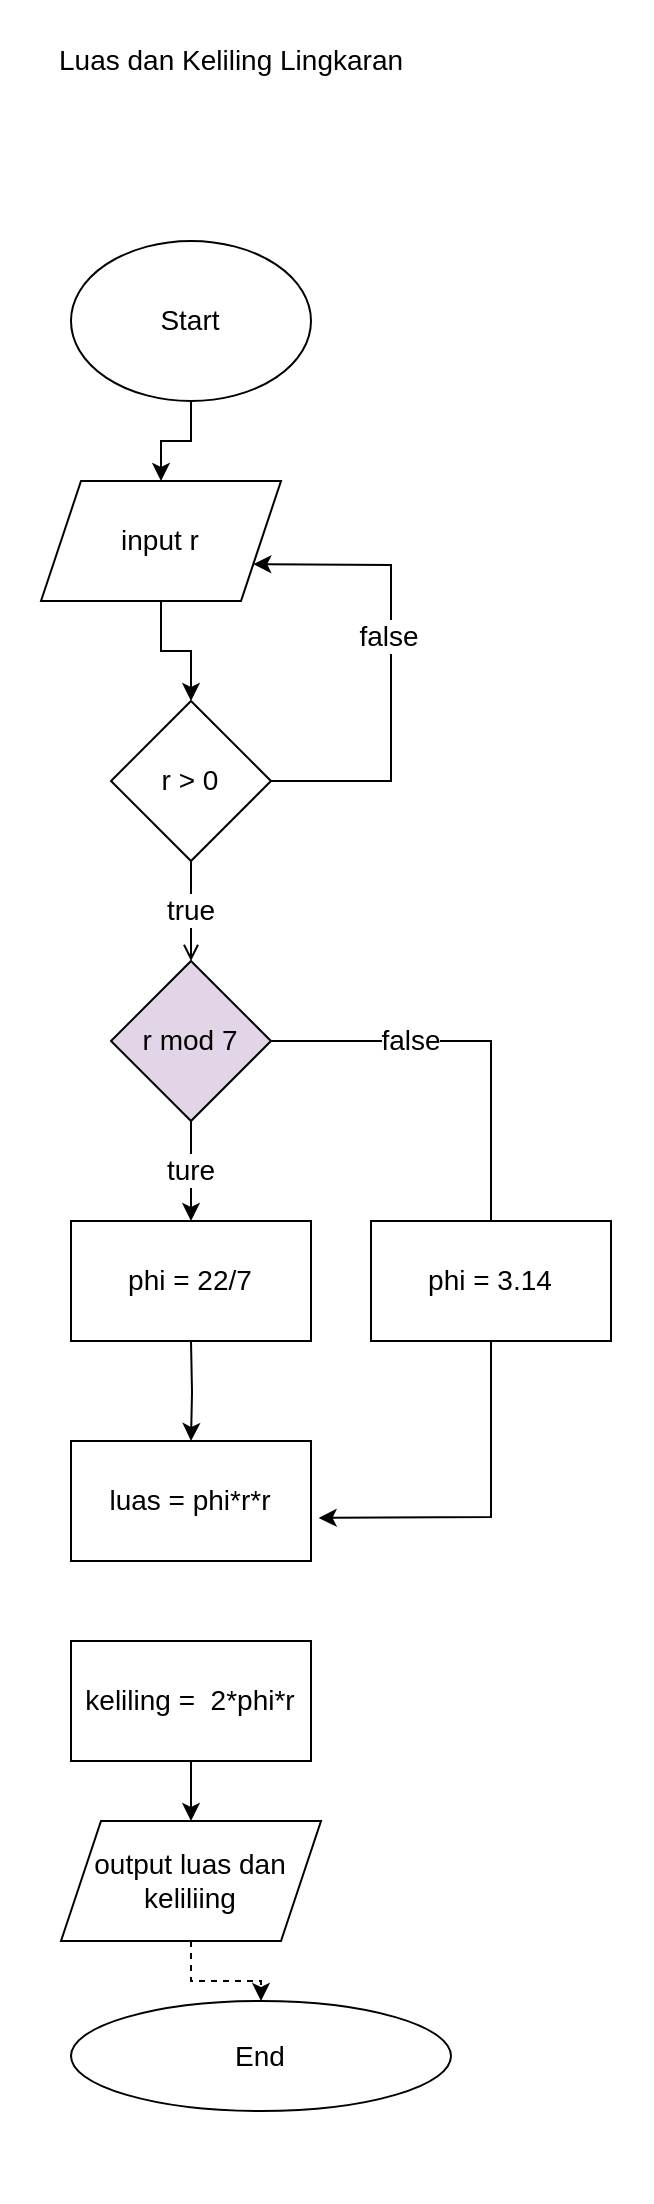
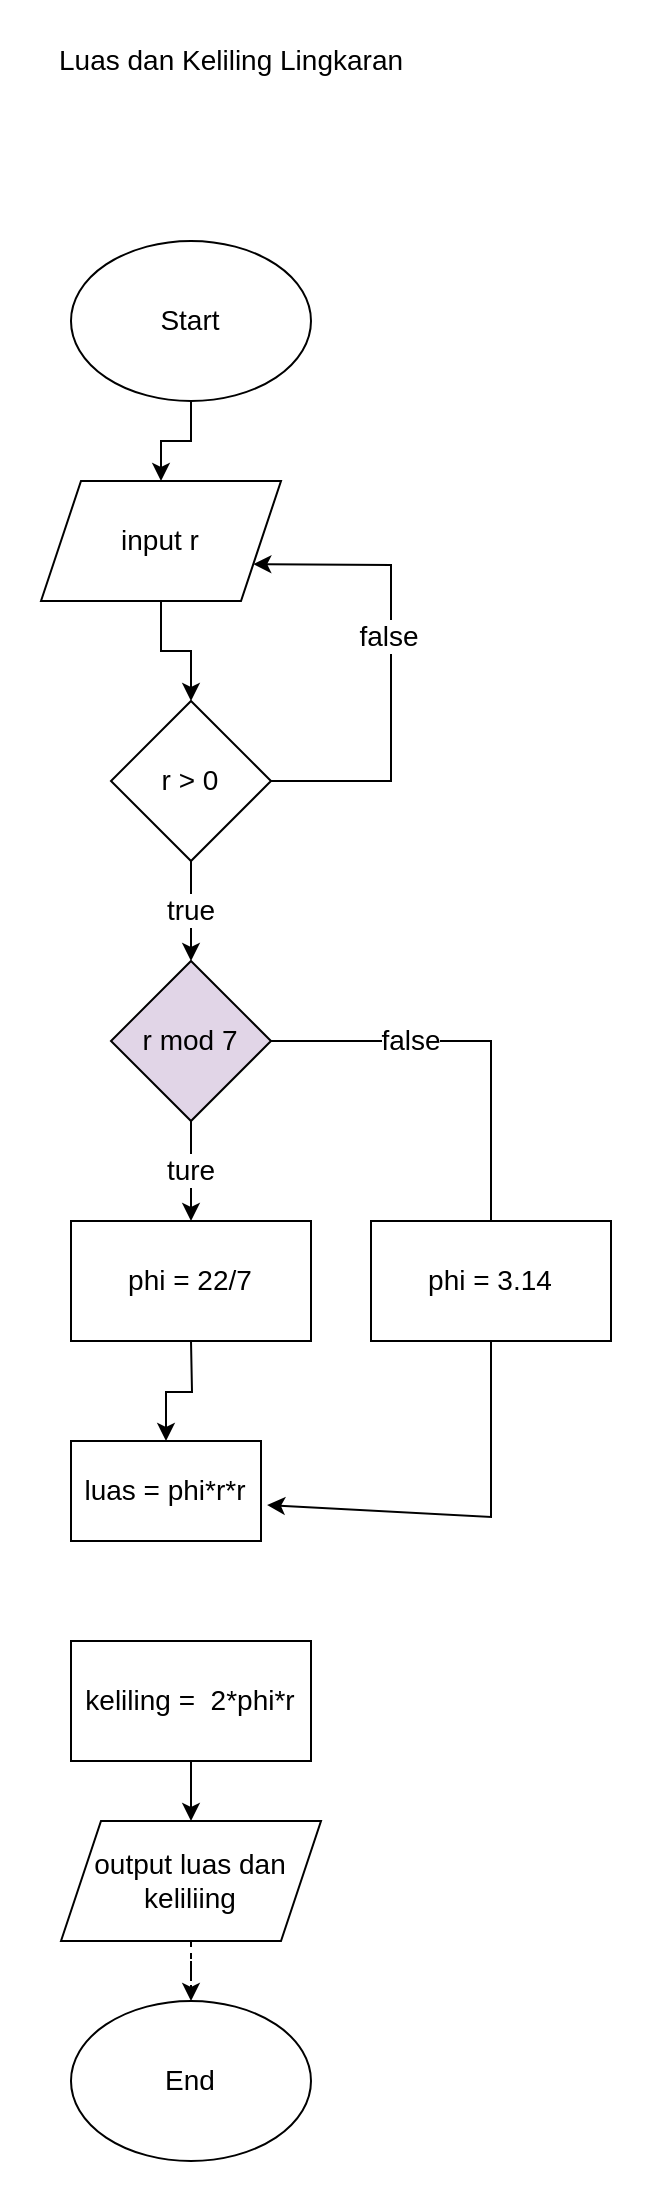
  <mxCell id="0" />
  <mxCell id="1" parent="0" />
  <mxCell id="2" value="&lt;font style=&quot;font-size: 14px&quot;&gt;Luas dan Keliling Lingkaran&lt;/font&gt;" style="text;html=1;align=center;verticalAlign=middle;resizable=0;points=[];autosize=1;strokeColor=none;fillColor=none;" parent="1" vertex="1"><mxGeometry x="20" y="20" width="190" height="20" as="geometry" /></mxCell>
  <mxCell id="3" value="" style="edgeStyle=orthogonalEdgeStyle;rounded=0;orthogonalLoop=1;jettySize=auto;html=1;fontSize=14;" parent="1" source="4" target="6" edge="1"><mxGeometry relative="1" as="geometry" /></mxCell>
  <mxCell id="4" value="Start" style="ellipse;whiteSpace=wrap;html=1;fontSize=14;" parent="1" vertex="1"><mxGeometry x="35" y="120" width="120" height="80" as="geometry" /></mxCell>
  <mxCell id="5" value="" style="edgeStyle=orthogonalEdgeStyle;rounded=0;orthogonalLoop=1;jettySize=auto;html=1;fontSize=14;" parent="1" source="6" target="8" edge="1"><mxGeometry relative="1" as="geometry" /></mxCell>
  <mxCell id="6" value="input r" style="shape=parallelogram;perimeter=parallelogramPerimeter;whiteSpace=wrap;html=1;fixedSize=1;fontSize=14;" parent="1" vertex="1"><mxGeometry x="20" y="240" width="120" height="60" as="geometry" /></mxCell>
- <mxCell id="7" value="true" style="edgeStyle=orthogonalEdgeStyle;rounded=0;orthogonalLoop=1;jettySize=auto;html=1;fontSize=14;endArrow=open;" parent="1" source="8" target="10" edge="1"><mxGeometry relative="1" as="geometry" /></mxCell>
+ <mxCell id="7" value="true" style="edgeStyle=orthogonalEdgeStyle;rounded=0;orthogonalLoop=1;jettySize=auto;html=1;fontSize=14;" parent="1" source="8" target="10" edge="1"><mxGeometry relative="1" as="geometry" /></mxCell>
  <mxCell id="8" value="r &amp;gt; 0" style="rhombus;whiteSpace=wrap;html=1;fontSize=14;" parent="1" vertex="1"><mxGeometry x="55" y="350" width="80" height="80" as="geometry" /></mxCell>
  <mxCell id="9" value="ture" style="edgeStyle=orthogonalEdgeStyle;rounded=0;orthogonalLoop=1;jettySize=auto;html=1;fontSize=14;" parent="1" source="10" edge="1"><mxGeometry relative="1" as="geometry"><mxPoint x="95" y="610" as="targetPoint" /></mxGeometry></mxCell>
  <mxCell id="10" value="r mod 7" style="rhombus;whiteSpace=wrap;html=1;fontSize=14;fillColor=#e1d5e7;" parent="1" vertex="1"><mxGeometry x="55" y="480" width="80" height="80" as="geometry" /></mxCell>
  <mxCell id="11" value="" style="edgeStyle=orthogonalEdgeStyle;rounded=0;orthogonalLoop=1;jettySize=auto;html=1;fontSize=14;" parent="1" target="13" edge="1"><mxGeometry relative="1" as="geometry"><mxPoint x="95" y="670" as="sourcePoint" /></mxGeometry></mxCell>
  <mxCell id="12" value="false" style="endArrow=none;html=1;rounded=0;fontSize=14;" parent="1" edge="1"><mxGeometry x="-0.3" width="50" height="50" relative="1" as="geometry"><mxPoint x="135" y="520" as="sourcePoint" /><mxPoint x="245" y="610" as="targetPoint" /><Array as="points"><mxPoint x="245" y="520" /><mxPoint x="245" y="580" /></Array><mxPoint as="offset" /></mxGeometry></mxCell>
- <mxCell id="13" value="luas = phi*r*r" style="rounded=0;whiteSpace=wrap;html=1;fontSize=14;" parent="1" vertex="1"><mxGeometry x="35" y="720" width="120" height="60" as="geometry" /></mxCell>
+ <mxCell id="13" value="luas = phi*r*r" style="rounded=0;whiteSpace=wrap;html=1;fontSize=14;" parent="1" vertex="1"><mxGeometry x="35" y="720" width="95" height="50" as="geometry" /></mxCell>
  <mxCell id="14" value="" style="endArrow=classic;html=1;rounded=0;fontSize=14;entryX=1.032;entryY=0.641;entryDx=0;entryDy=0;entryPerimeter=0;" parent="1" target="13" edge="1"><mxGeometry width="50" height="50" relative="1" as="geometry"><mxPoint x="245" y="670" as="sourcePoint" /><mxPoint x="295" y="620" as="targetPoint" /><Array as="points"><mxPoint x="245" y="758" /></Array></mxGeometry></mxCell>
  <mxCell id="15" value="" style="edgeStyle=orthogonalEdgeStyle;rounded=0;orthogonalLoop=1;jettySize=auto;html=1;fontSize=14;" parent="1" source="16" target="18" edge="1"><mxGeometry relative="1" as="geometry" /></mxCell>
  <mxCell id="16" value="keliling =&amp;nbsp; 2*phi*r" style="rounded=0;whiteSpace=wrap;html=1;fontSize=14;" parent="1" vertex="1"><mxGeometry x="35" y="820" width="120" height="60" as="geometry" /></mxCell>
  <mxCell id="17" value="" style="edgeStyle=orthogonalEdgeStyle;rounded=0;orthogonalLoop=1;jettySize=auto;html=1;fontSize=14;dashed=1;" parent="1" source="18" target="19" edge="1"><mxGeometry relative="1" as="geometry" /></mxCell>
  <mxCell id="18" value="output luas dan keliliing" style="shape=parallelogram;perimeter=parallelogramPerimeter;whiteSpace=wrap;html=1;fixedSize=1;fontSize=14;" parent="1" vertex="1"><mxGeometry x="30" y="910" width="130" height="60" as="geometry" /></mxCell>
- <mxCell id="19" value="End" style="ellipse;whiteSpace=wrap;html=1;fontSize=14;" parent="1" vertex="1"><mxGeometry x="35" y="1000" width="190" height="55" as="geometry" /></mxCell>
+ <mxCell id="19" value="End" style="ellipse;whiteSpace=wrap;html=1;fontSize=14;" parent="1" vertex="1"><mxGeometry x="35" y="1000" width="120" height="80" as="geometry" /></mxCell>
  <mxCell id="20" value="" style="endArrow=classic;html=1;rounded=0;fontSize=14;entryX=1;entryY=0.75;entryDx=0;entryDy=0;" parent="1" target="6" edge="1"><mxGeometry width="50" height="50" relative="1" as="geometry"><mxPoint x="135" y="390" as="sourcePoint" /><mxPoint x="185" y="340" as="targetPoint" /><Array as="points"><mxPoint x="195" y="390" /><mxPoint x="195" y="282" /></Array></mxGeometry></mxCell>
  <mxCell id="21" value="false" style="edgeLabel;html=1;align=center;verticalAlign=middle;resizable=0;points=[];fontSize=14;" parent="20" vertex="1" connectable="0"><mxGeometry x="0.121" y="2" relative="1" as="geometry"><mxPoint as="offset" /></mxGeometry></mxCell>
  <mxCell id="22" value="&lt;span style=&quot;font-size: 14px&quot;&gt;phi = 22/7&lt;/span&gt;" style="rounded=0;whiteSpace=wrap;html=1;" vertex="1" parent="1"><mxGeometry x="35" y="610" width="120" height="60" as="geometry" /></mxCell>
  <mxCell id="23" value="&lt;span style=&quot;font-size: 14px&quot;&gt;phi = 3.14&lt;/span&gt;" style="rounded=0;whiteSpace=wrap;html=1;" vertex="1" parent="1"><mxGeometry x="185" y="610" width="120" height="60" as="geometry" /></mxCell>
